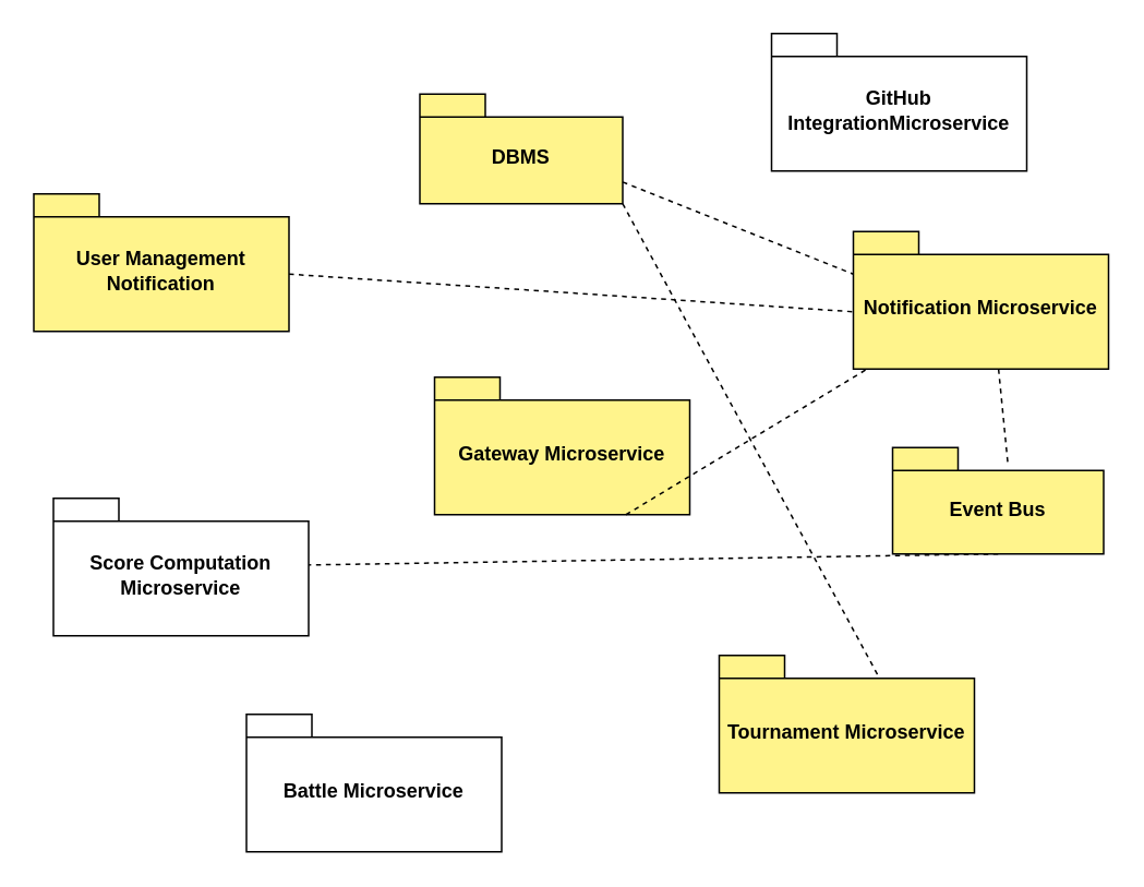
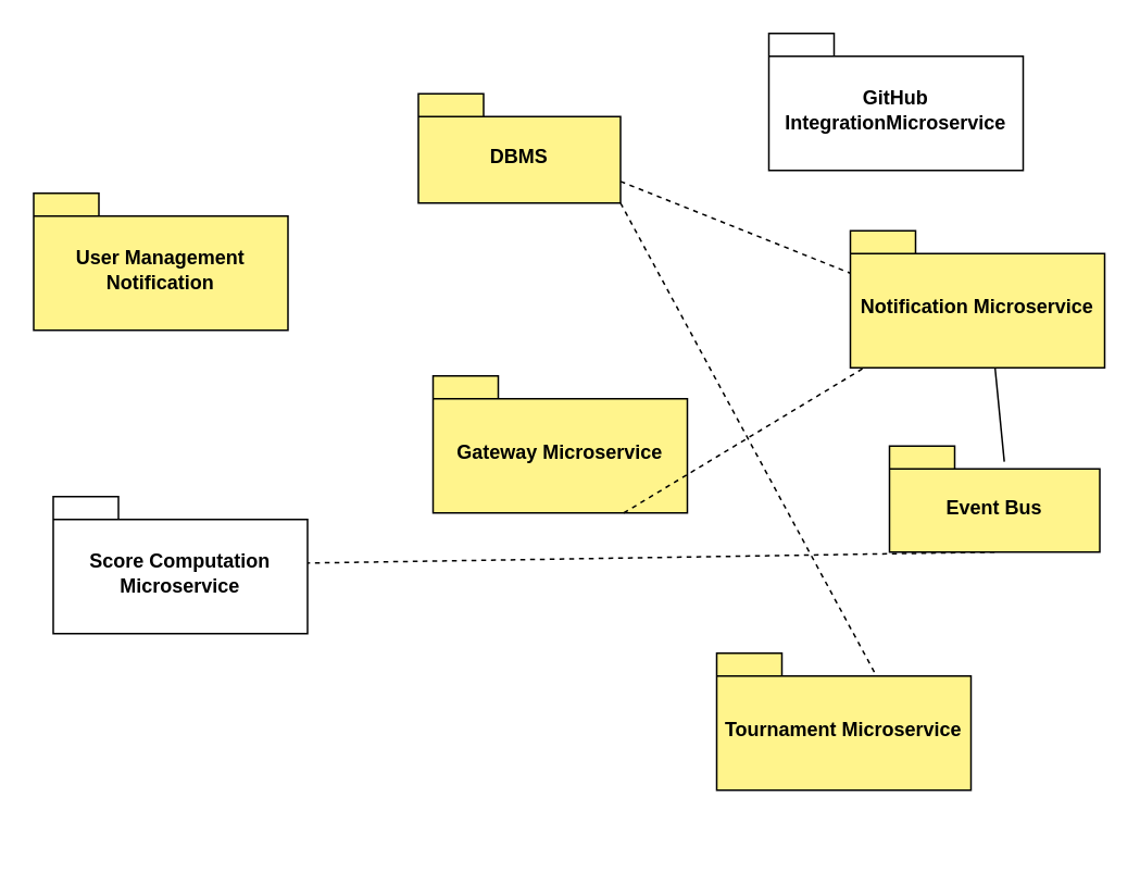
  <mxCell id="0" />
  <mxCell id="1" parent="0" />
  <mxCell id="2" value="Gateway Microservice" style="shape=folder;fontStyle=1;spacingTop=10;tabWidth=40;tabHeight=14;tabPosition=left;html=1;whiteSpace=wrap;fillColor=#FFF48C;" parent="1" vertex="1"><mxGeometry x="265" y="230" width="156" height="84" as="geometry" /></mxCell>
  <mxCell id="3" value="User Management Notification" style="shape=folder;fontStyle=1;spacingTop=10;tabWidth=40;tabHeight=14;tabPosition=left;html=1;whiteSpace=wrap;fillColor=#FFF48C;" parent="1" vertex="1"><mxGeometry x="20" y="118" width="156" height="84" as="geometry" /></mxCell>
  <mxCell id="4" value="GitHub IntegrationMicroservice" style="shape=folder;fontStyle=1;spacingTop=10;tabWidth=40;tabHeight=14;tabPosition=left;html=1;whiteSpace=wrap;fillColor=#FFFFFF;" parent="1" vertex="1"><mxGeometry x="471" y="20" width="156" height="84" as="geometry" /></mxCell>
  <mxCell id="5" value="Score Computation Microservice" style="shape=folder;fontStyle=1;spacingTop=10;tabWidth=40;tabHeight=14;tabPosition=left;html=1;whiteSpace=wrap;" parent="1" vertex="1"><mxGeometry x="32" y="304" width="156" height="84" as="geometry" /></mxCell>
  <mxCell id="6" value="Tournament Microservice" style="shape=folder;fontStyle=1;spacingTop=10;tabWidth=40;tabHeight=14;tabPosition=left;html=1;whiteSpace=wrap;fillColor=#FFF48C;" parent="1" vertex="1"><mxGeometry x="439" y="400" width="156" height="84" as="geometry" /></mxCell>
- <mxCell id="7" value="Battle Microservice" style="shape=folder;fontStyle=1;spacingTop=10;tabWidth=40;tabHeight=14;tabPosition=left;html=1;whiteSpace=wrap;fillColor=#FFFFFF;" parent="1" vertex="1"><mxGeometry x="150" y="436" width="156" height="84" as="geometry" /></mxCell>
  <mxCell id="8" value="Notification Microservice" style="shape=folder;fontStyle=1;spacingTop=10;tabWidth=40;tabHeight=14;tabPosition=left;html=1;whiteSpace=wrap;fillColor=#FFF48C;" parent="1" vertex="1"><mxGeometry x="521" y="141" width="156" height="84" as="geometry" /></mxCell>
  <mxCell id="9" value="DBMS" style="shape=folder;fontStyle=1;spacingTop=10;tabWidth=40;tabHeight=14;tabPosition=left;html=1;whiteSpace=wrap;fillColor=#FFF48C;" parent="1" vertex="1"><mxGeometry x="256" y="57" width="124" height="67" as="geometry" /></mxCell>
  <mxCell id="10" value="Event Bus" style="shape=folder;fontStyle=1;spacingTop=10;tabWidth=40;tabHeight=14;tabPosition=left;html=1;whiteSpace=wrap;fillColor=#FFF48C;" parent="1" vertex="1"><mxGeometry x="545" y="273" width="129" height="65" as="geometry" /></mxCell>
- <mxCell id="11" value="" style="endArrow=none;dashed=1;html=1;rounded=0;entryX=0;entryY=0;entryDx=0;entryDy=49;entryPerimeter=0;exitX=0;exitY=0;exitDx=156;exitDy=49;exitPerimeter=0;" edge="1" parent="1" source="3" target="8"><mxGeometry width="50" height="50" relative="1" as="geometry"><mxPoint x="311" y="309" as="sourcePoint" /><mxPoint x="361" y="259" as="targetPoint" /></mxGeometry></mxCell>
  <mxCell id="12" value="" style="endArrow=none;dashed=1;html=1;rounded=0;entryX=0;entryY=0;entryDx=0;entryDy=49;entryPerimeter=0;exitX=0;exitY=0;exitDx=124;exitDy=53.75;exitPerimeter=0;" edge="1" parent="1" source="9"><mxGeometry width="50" height="50" relative="1" as="geometry"><mxPoint x="176" y="144" as="sourcePoint" /><mxPoint x="521" y="167" as="targetPoint" /></mxGeometry></mxCell>
- <mxCell id="13" value="" style="endArrow=none;dashed=1;html=1;rounded=0;entryX=0.546;entryY=0.148;entryDx=0;entryDy=0;entryPerimeter=0;exitX=0.569;exitY=1;exitDx=0;exitDy=0;exitPerimeter=0;" edge="1" parent="1" source="8" target="10"><mxGeometry width="50" height="50" relative="1" as="geometry"><mxPoint x="386" y="202.25" as="sourcePoint" /><mxPoint x="527" y="258.25" as="targetPoint" /></mxGeometry></mxCell>
+ <mxCell id="13" value="" style="endArrow=none;dashed=0;html=1;rounded=0;entryX=0.546;entryY=0.148;entryDx=0;entryDy=0;entryPerimeter=0;exitX=0.569;exitY=1;exitDx=0;exitDy=0;exitPerimeter=0;" edge="1" parent="1" source="8" target="10"><mxGeometry width="50" height="50" relative="1" as="geometry"><mxPoint x="386" y="202.25" as="sourcePoint" /><mxPoint x="527" y="258.25" as="targetPoint" /></mxGeometry></mxCell>
  <mxCell id="14" value="" style="endArrow=none;dashed=1;html=1;rounded=0;exitX=0.75;exitY=1;exitDx=0;exitDy=0;exitPerimeter=0;" edge="1" parent="1" source="2" target="8"><mxGeometry width="50" height="50" relative="1" as="geometry"><mxPoint x="370.24" y="335" as="sourcePoint" /><mxPoint x="375.24" y="393" as="targetPoint" /></mxGeometry></mxCell>
  <mxCell id="15" value="" style="endArrow=none;dashed=1;html=1;rounded=0;entryX=0;entryY=0;entryDx=98;entryDy=14;entryPerimeter=0;exitX=0;exitY=0;exitDx=124;exitDy=67;exitPerimeter=0;" edge="1" parent="1" source="9" target="6"><mxGeometry width="50" height="50" relative="1" as="geometry"><mxPoint x="463" y="311" as="sourcePoint" /><mxPoint x="540" y="397" as="targetPoint" /></mxGeometry></mxCell>
  <mxCell id="16" value="" style="endArrow=none;dashed=1;html=1;rounded=0;exitX=0.5;exitY=1;exitDx=0;exitDy=0;exitPerimeter=0;" edge="1" parent="1" source="10" target="5"><mxGeometry width="50" height="50" relative="1" as="geometry"><mxPoint x="403" y="118" as="sourcePoint" /><mxPoint x="560" y="408" as="targetPoint" /></mxGeometry></mxCell>
